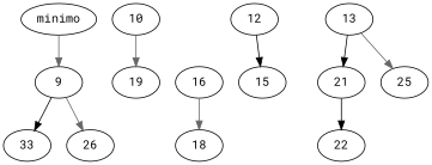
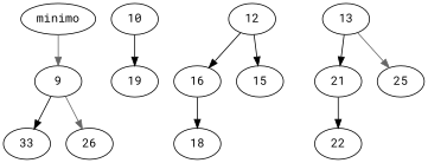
  digraph {
    fontname="Roboto Mono"
    node [fontname="Roboto Mono"]
    edge [color=black fontname="Roboto Mono"]
    9
    33
    26
    10
    19
    12
    16
    15
    13
    21
    25
    18
    n13 [label=22]
    minimo
    9 -> 33
    9 -> 26 [color=gray40]
-   10 -> 19 [color=gray40]
+   10 -> 19
+   12 -> 16
    12 -> 15
-   16 -> 18 [color=gray40]
+   16 -> 18
    13 -> 21
    13 -> 25 [color=gray40]
    21 -> n13
    minimo -> 9 [color=gray40]
  }
